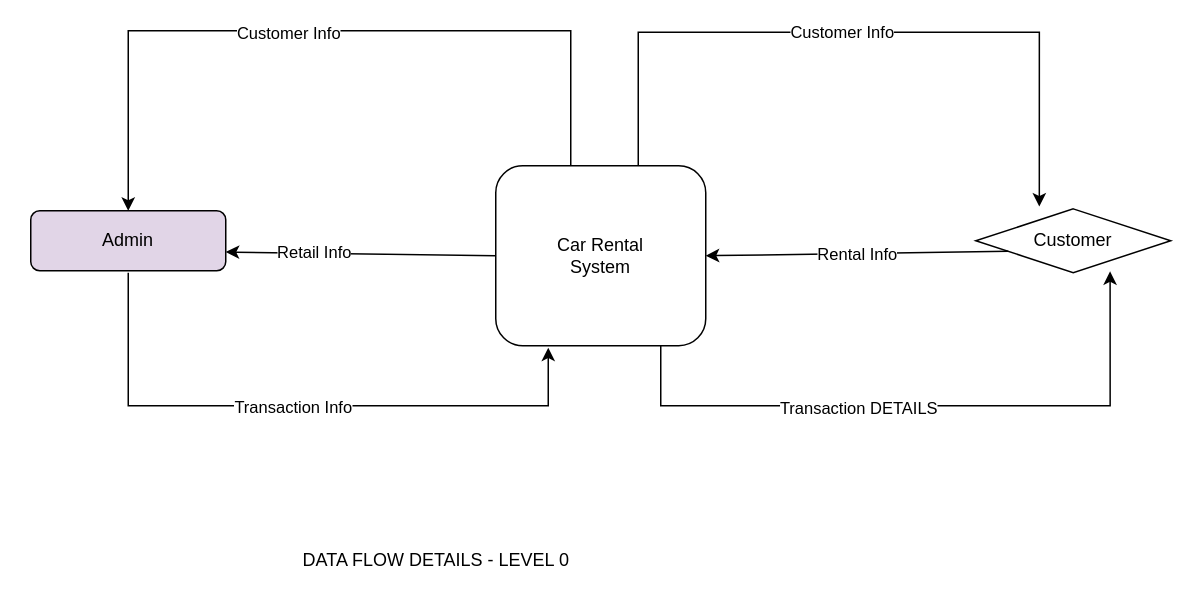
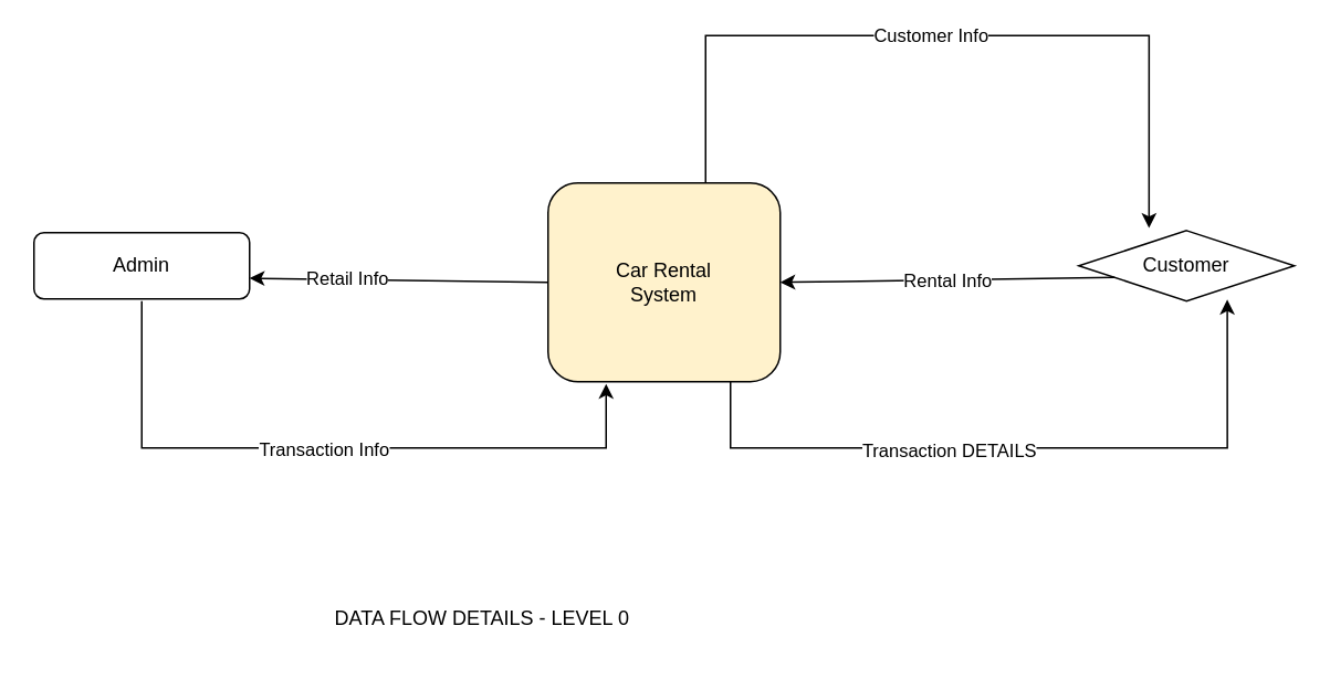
  <mxCell id="0" />
  <mxCell id="1" parent="0" />
- <mxCell id="2" style="edgeStyle=orthogonalEdgeStyle;rounded=0;orthogonalLoop=1;jettySize=auto;html=1;entryX=0.5;entryY=0;entryDx=0;entryDy=0;" edge="1" parent="1" source="8" target="12"><mxGeometry relative="1" as="geometry"><mxPoint x="80" y="99" as="targetPoint" /><mxPoint x="380.05" y="69" as="sourcePoint" /><Array as="points"><mxPoint x="380" y="20" /><mxPoint x="85" y="20" /></Array></mxGeometry></mxCell>
- <mxCell id="3" value="Customer Info" style="edgeLabel;html=1;align=center;verticalAlign=middle;resizable=0;points=[];" vertex="1" connectable="0" parent="2"><mxGeometry x="0.104" y="1" relative="1" as="geometry"><mxPoint as="offset" /></mxGeometry></mxCell>
  <mxCell id="4" style="edgeStyle=orthogonalEdgeStyle;rounded=0;orthogonalLoop=1;jettySize=auto;html=1;entryX=0.326;entryY=-0.036;entryDx=0;entryDy=0;entryPerimeter=0;" edge="1" parent="1" target="9"><mxGeometry relative="1" as="geometry"><mxPoint x="690" y="0.5" as="targetPoint" /><mxPoint x="425" y="110" as="sourcePoint" /><Array as="points"><mxPoint x="425" y="21" /><mxPoint x="692" y="21" /></Array></mxGeometry></mxCell>
  <mxCell id="5" value="Customer Info" style="edgeLabel;html=1;align=center;verticalAlign=middle;resizable=0;points=[];" vertex="1" connectable="0" parent="4"><mxGeometry x="-0.051" y="1" relative="1" as="geometry"><mxPoint as="offset" /></mxGeometry></mxCell>
  <mxCell id="6" style="edgeStyle=orthogonalEdgeStyle;rounded=0;orthogonalLoop=1;jettySize=auto;html=1;entryX=0.689;entryY=0.98;entryDx=0;entryDy=0;entryPerimeter=0;" edge="1" parent="1" source="8" target="9"><mxGeometry relative="1" as="geometry"><mxPoint x="780" y="360" as="targetPoint" /><Array as="points"><mxPoint x="440" y="270" /><mxPoint x="740" y="270" /></Array></mxGeometry></mxCell>
  <mxCell id="7" value="Transaction DETAILS" style="edgeLabel;html=1;align=center;verticalAlign=middle;resizable=0;points=[];" vertex="1" connectable="0" parent="6"><mxGeometry x="-0.202" y="-1" relative="1" as="geometry"><mxPoint as="offset" /></mxGeometry></mxCell>
- <mxCell id="8" value="Car Rental&lt;div&gt;System&lt;/div&gt;" style="rounded=1;whiteSpace=wrap;html=1;" vertex="1" parent="1"><mxGeometry x="330" y="110" width="140" height="120" as="geometry" /></mxCell>
+ <mxCell id="8" value="Car Rental&lt;div&gt;System&lt;/div&gt;" style="rounded=1;whiteSpace=wrap;html=1;fillColor=#fff2cc;" vertex="1" parent="1"><mxGeometry x="330" y="110" width="140" height="120" as="geometry" /></mxCell>
  <mxCell id="9" value="Customer" style="rhombus;whiteSpace=wrap;html=1;" vertex="1" parent="1"><mxGeometry x="650" y="138.75" width="130" height="42.5" as="geometry" /></mxCell>
  <mxCell id="10" style="edgeStyle=orthogonalEdgeStyle;rounded=0;orthogonalLoop=1;jettySize=auto;html=1;entryX=0.25;entryY=1;entryDx=0;entryDy=0;" edge="1" parent="1"><mxGeometry relative="1" as="geometry"><mxPoint x="365" y="231.25" as="targetPoint" /><mxPoint x="85" y="181.25" as="sourcePoint" /><Array as="points"><mxPoint x="85" y="270" /><mxPoint x="365" y="270" /></Array></mxGeometry></mxCell>
  <mxCell id="11" value="Transaction Info" style="edgeLabel;html=1;align=center;verticalAlign=middle;resizable=0;points=[];" vertex="1" connectable="0" parent="10"><mxGeometry x="-0.029" relative="1" as="geometry"><mxPoint as="offset" /></mxGeometry></mxCell>
- <mxCell id="12" value="Admin" style="rounded=1;whiteSpace=wrap;html=1;fillColor=#e1d5e7;" vertex="1" parent="1"><mxGeometry x="20" y="140" width="130" height="40" as="geometry" /></mxCell>
+ <mxCell id="12" value="Admin" style="rounded=1;whiteSpace=wrap;html=1;" vertex="1" parent="1"><mxGeometry x="20" y="140" width="130" height="40" as="geometry" /></mxCell>
  <mxCell id="13" value="" style="endArrow=classic;html=1;rounded=0;entryX=1;entryY=0.5;entryDx=0;entryDy=0;exitX=0;exitY=0.5;exitDx=0;exitDy=0;" edge="1" parent="1" source="8"><mxGeometry width="50" height="50" relative="1" as="geometry"><mxPoint x="330" y="172.5" as="sourcePoint" /><mxPoint x="150" y="167.5" as="targetPoint" /><Array as="points" /></mxGeometry></mxCell>
  <mxCell id="14" value="Retail Info" style="edgeLabel;html=1;align=center;verticalAlign=middle;resizable=0;points=[];" vertex="1" connectable="0" parent="13"><mxGeometry x="0.353" y="-1" relative="1" as="geometry"><mxPoint as="offset" /></mxGeometry></mxCell>
  <mxCell id="15" value="" style="edgeStyle=none;orthogonalLoop=1;jettySize=auto;html=1;rounded=0;entryX=1;entryY=0.5;entryDx=0;entryDy=0;exitX=0;exitY=0.75;exitDx=0;exitDy=0;" edge="1" parent="1" source="9" target="8"><mxGeometry width="100" relative="1" as="geometry"><mxPoint x="460" y="140" as="sourcePoint" /><mxPoint x="560" y="140" as="targetPoint" /><Array as="points" /></mxGeometry></mxCell>
  <mxCell id="16" value="Rental Info" style="edgeLabel;html=1;align=center;verticalAlign=middle;resizable=0;points=[];" vertex="1" connectable="0" parent="15"><mxGeometry x="-0.002" relative="1" as="geometry"><mxPoint as="offset" /></mxGeometry></mxCell>
  <mxCell id="17" value="DATA FLOW DETAILS - LEVEL 0" style="text;html=1;align=center;verticalAlign=middle;resizable=0;points=[];autosize=1;strokeColor=none;fillColor=none;" vertex="1" parent="1"><mxGeometry x="185" y="358" width="210" height="30" as="geometry" /></mxCell>
